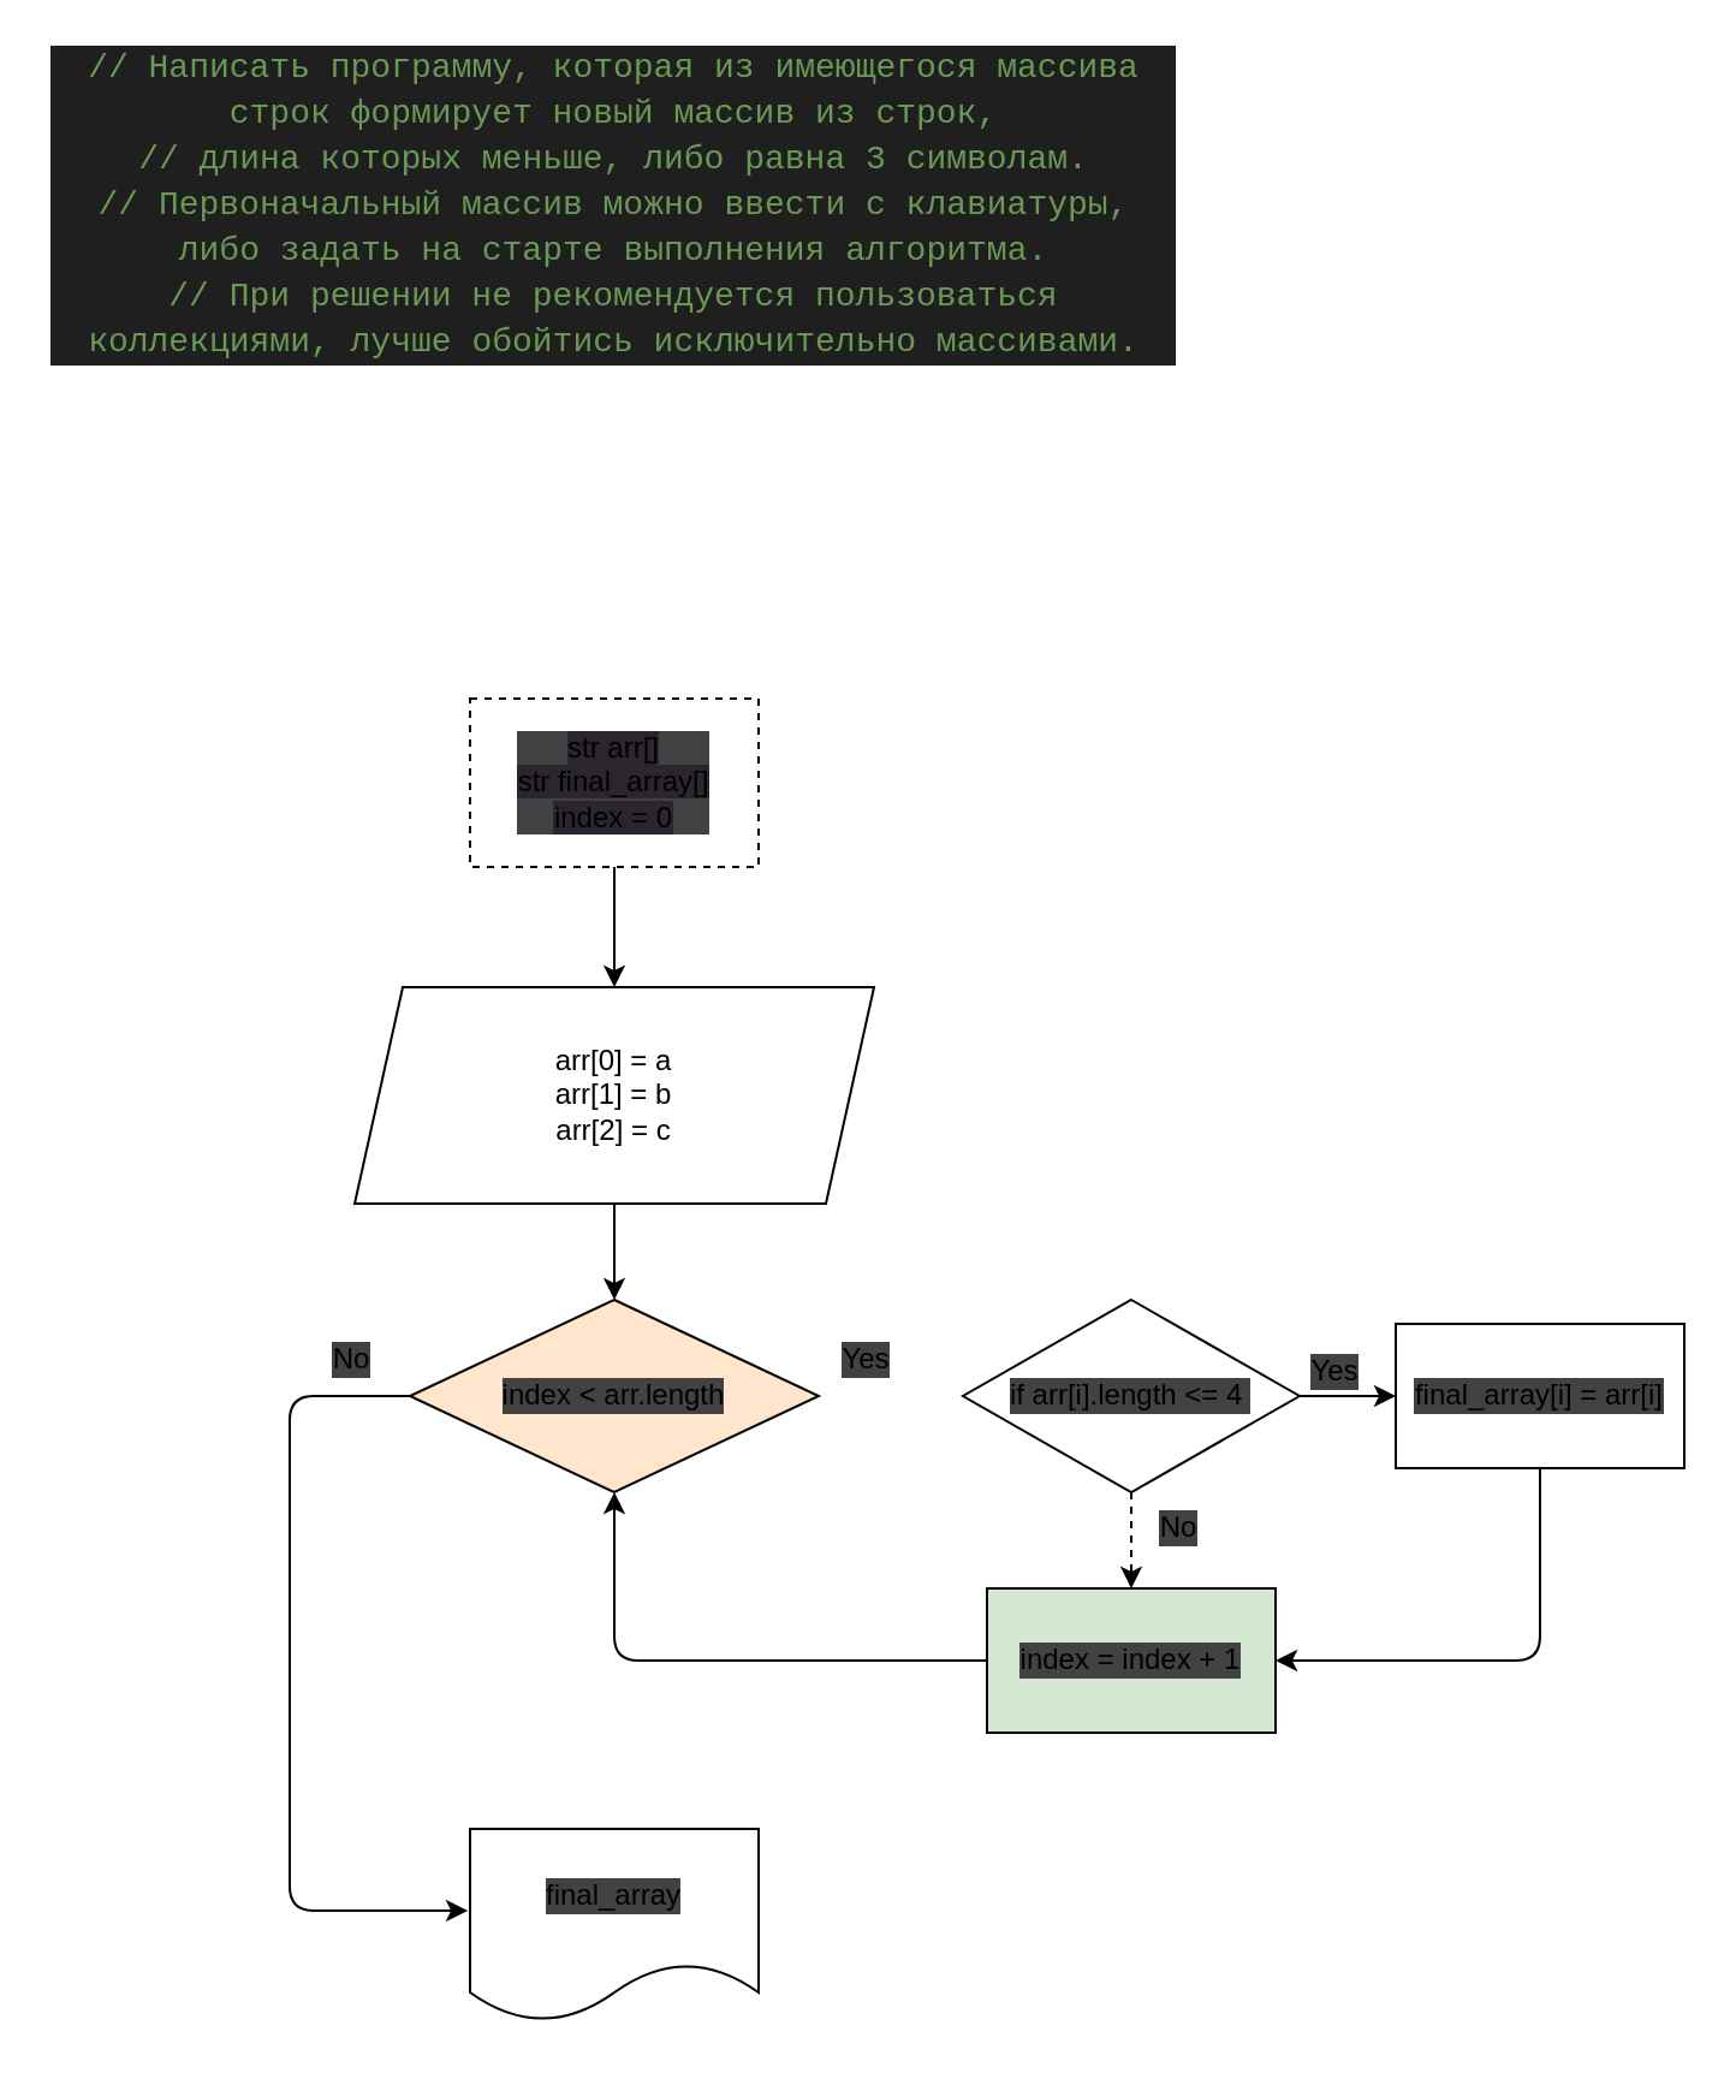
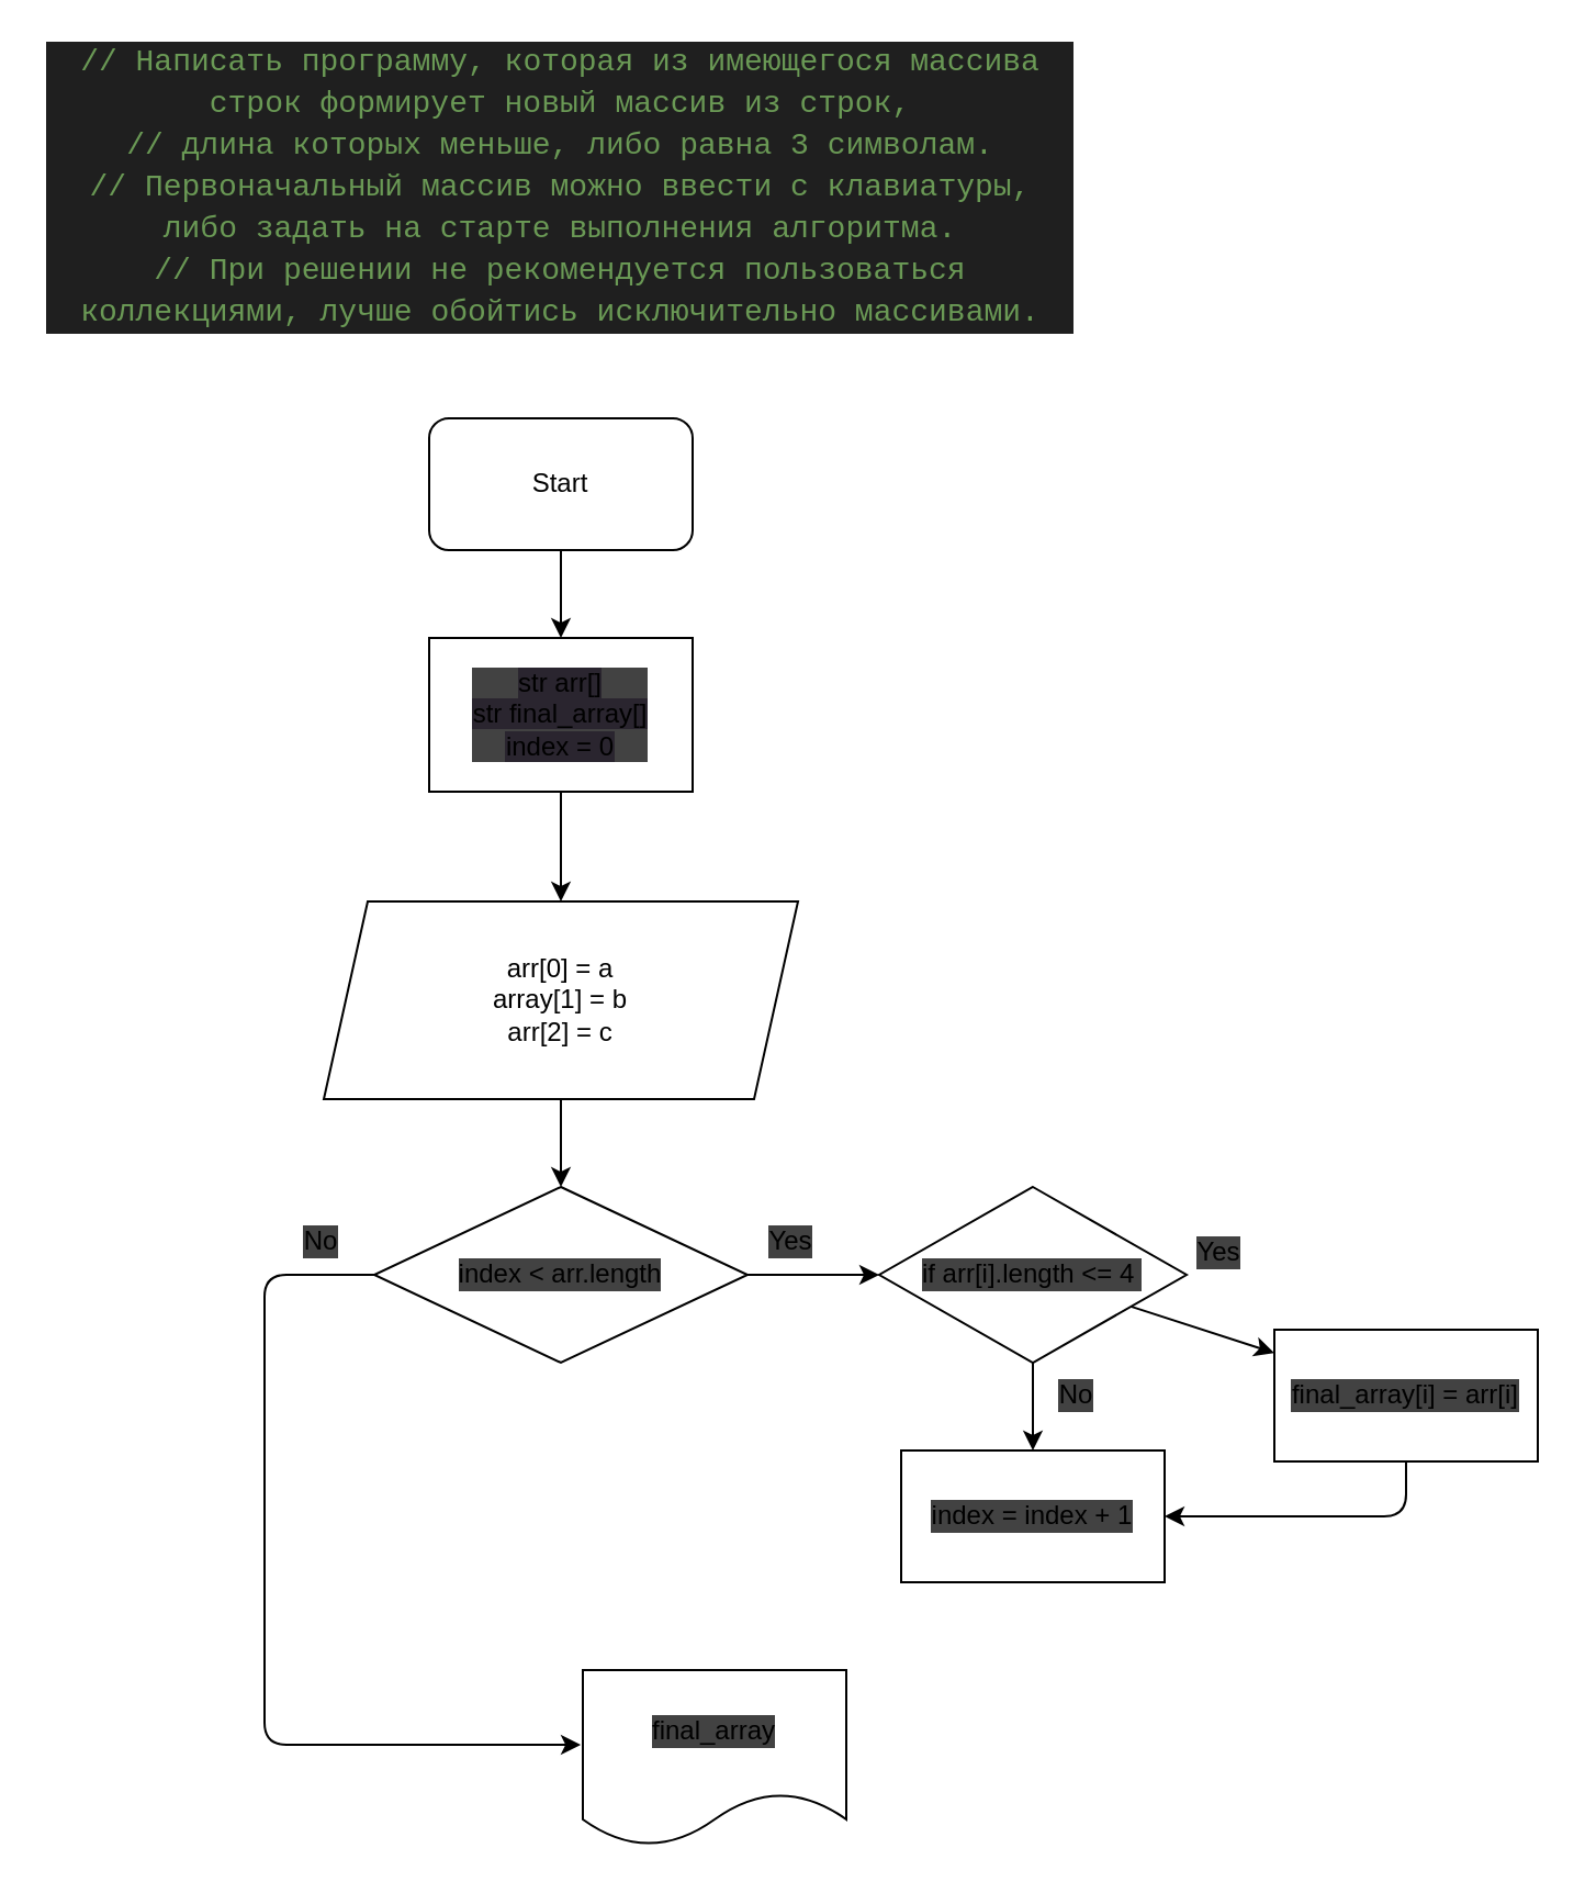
  <mxCell id="0" />
  <mxCell id="1" parent="0" />
  <mxCell id="2" value="&lt;div style=&quot;color: rgb(204, 204, 204); background-color: rgb(31, 31, 31); font-family: Consolas, &amp;quot;Courier New&amp;quot;, monospace; font-size: 14px; line-height: 19px;&quot;&gt;&lt;div&gt;&lt;span style=&quot;color: #6a9955;&quot;&gt;// Написать программу, которая из имеющегося массива строк формирует новый массив из строк,&lt;/span&gt;&lt;/div&gt;&lt;div&gt;&lt;span style=&quot;color: #6a9955;&quot;&gt;// длина которых меньше, либо равна 3 символам.&lt;/span&gt;&lt;/div&gt;&lt;div&gt;&lt;span style=&quot;color: #6a9955;&quot;&gt;// Первоначальный массив можно ввести с клавиатуры, либо задать на старте выполнения алгоритма.&lt;/span&gt;&lt;/div&gt;&lt;div&gt;&lt;span style=&quot;color: #6a9955;&quot;&gt;// При решении не рекомендуется пользоваться коллекциями, лучше обойтись исключительно массивами.&lt;/span&gt;&lt;/div&gt;&lt;/div&gt;" style="text;html=1;strokeColor=none;fillColor=none;align=center;verticalAlign=middle;whiteSpace=wrap;rounded=0;" parent="1" vertex="1"><mxGeometry x="20" y="20" width="470" height="130" as="geometry" /></mxCell>
+ <mxCell id="3" value="" style="edgeStyle=none;html=1;" parent="1" source="4" target="13" edge="1"><mxGeometry relative="1" as="geometry" /></mxCell>
+ <mxCell id="4" value="Start" style="rounded=1;whiteSpace=wrap;html=1;" parent="1" vertex="1"><mxGeometry x="195" y="190" width="120" height="60" as="geometry" /></mxCell>
  <mxCell id="5" value="" style="edgeStyle=none;html=1;" parent="1" source="6" target="11" edge="1"><mxGeometry relative="1" as="geometry" /></mxCell>
- <mxCell id="6" value="arr[0] = a&lt;br&gt;arr[1] = b&lt;br&gt;arr[2] = c" style="shape=parallelogram;perimeter=parallelogramPerimeter;whiteSpace=wrap;html=1;fixedSize=1;" parent="1" vertex="1"><mxGeometry x="147" y="410" width="216" height="90" as="geometry" /></mxCell>
+ <mxCell id="6" value="arr[0] = a&lt;br&gt;array[1] = b&lt;br&gt;arr[2] = c" style="shape=parallelogram;perimeter=parallelogramPerimeter;whiteSpace=wrap;html=1;fixedSize=1;" parent="1" vertex="1"><mxGeometry x="147" y="410" width="216" height="90" as="geometry" /></mxCell>
  <mxCell id="7" value="" style="edgeStyle=none;html=1;" parent="1" source="9" target="15" edge="1"><mxGeometry relative="1" as="geometry" /></mxCell>
- <mxCell id="8" value="" style="edgeStyle=none;html=1;dashed=1;" parent="1" source="9" target="18" edge="1"><mxGeometry relative="1" as="geometry" /></mxCell>
+ <mxCell id="8" value="" style="edgeStyle=none;html=1;" parent="1" source="9" target="18" edge="1"><mxGeometry relative="1" as="geometry" /></mxCell>
  <mxCell id="9" value="if arr[i].length &amp;lt;= 4&amp;nbsp;" style="rhombus;whiteSpace=wrap;html=1;labelBackgroundColor=#424242;" parent="1" vertex="1"><mxGeometry x="400" y="540" width="140" height="80" as="geometry" /></mxCell>
- <mxCell id="11" value="index &amp;lt; arr.length" style="rhombus;whiteSpace=wrap;html=1;labelBackgroundColor=#424242;fillColor=#ffe6cc;" parent="1" vertex="1"><mxGeometry x="170" y="540" width="170" height="80" as="geometry" /></mxCell>
+ <mxCell id="10" value="" style="edgeStyle=none;html=1;" parent="1" source="11" target="9" edge="1"><mxGeometry relative="1" as="geometry" /></mxCell>
+ <mxCell id="11" value="index &amp;lt; arr.length" style="rhombus;whiteSpace=wrap;html=1;labelBackgroundColor=#424242;" parent="1" vertex="1"><mxGeometry x="170" y="540" width="170" height="80" as="geometry" /></mxCell>
  <mxCell id="12" value="" style="edgeStyle=none;html=1;" parent="1" source="13" target="6" edge="1"><mxGeometry relative="1" as="geometry" /></mxCell>
- <mxCell id="13" value="&lt;span style=&quot;background-color: rgb(42, 37, 47);&quot;&gt;str arr[]&lt;br&gt;&lt;/span&gt;&lt;span style=&quot;background-color: rgb(42, 37, 47);&quot;&gt;str final_array[]&lt;br&gt;&lt;/span&gt;&lt;span style=&quot;background-color: rgb(42, 37, 47);&quot;&gt;index = 0&lt;br&gt;&lt;/span&gt;" style="rounded=0;whiteSpace=wrap;html=1;labelBackgroundColor=#424242;dashed=1;" parent="1" vertex="1"><mxGeometry x="195" y="290" width="120" height="70" as="geometry" /></mxCell>
+ <mxCell id="13" value="&lt;span style=&quot;background-color: rgb(42, 37, 47);&quot;&gt;str arr[]&lt;br&gt;&lt;/span&gt;&lt;span style=&quot;background-color: rgb(42, 37, 47);&quot;&gt;str final_array[]&lt;br&gt;&lt;/span&gt;&lt;span style=&quot;background-color: rgb(42, 37, 47);&quot;&gt;index = 0&lt;br&gt;&lt;/span&gt;" style="rounded=0;whiteSpace=wrap;html=1;labelBackgroundColor=#424242;" parent="1" vertex="1"><mxGeometry x="195" y="290" width="120" height="70" as="geometry" /></mxCell>
  <mxCell id="14" style="edgeStyle=none;html=1;entryX=1;entryY=0.5;entryDx=0;entryDy=0;" parent="1" source="15" target="18" edge="1"><mxGeometry relative="1" as="geometry"><Array as="points"><mxPoint x="640" y="690" /></Array></mxGeometry></mxCell>
- <mxCell id="15" value="final_array[i] = arr[i]" style="rounded=0;whiteSpace=wrap;html=1;labelBackgroundColor=#424242;" parent="1" vertex="1"><mxGeometry x="580" y="550" width="120" height="60" as="geometry" /></mxCell>
+ <mxCell id="15" value="final_array[i] = arr[i]" style="rounded=0;whiteSpace=wrap;html=1;labelBackgroundColor=#424242;" parent="1" vertex="1"><mxGeometry x="580" y="605" width="120" height="60" as="geometry" /></mxCell>
  <mxCell id="16" value="Yes" style="text;html=1;strokeColor=none;fillColor=none;align=center;verticalAlign=middle;whiteSpace=wrap;rounded=0;labelBackgroundColor=#424242;" parent="1" vertex="1"><mxGeometry x="530" y="560" width="50" height="20" as="geometry" /></mxCell>
- <mxCell id="17" style="edgeStyle=none;html=1;entryX=0.5;entryY=1;entryDx=0;entryDy=0;" parent="1" source="18" target="11" edge="1"><mxGeometry relative="1" as="geometry"><Array as="points"><mxPoint x="255" y="690" /></Array></mxGeometry></mxCell>
- <mxCell id="18" value="index = index + 1" style="rounded=0;whiteSpace=wrap;html=1;labelBackgroundColor=#424242;fillColor=#d5e8d4;" parent="1" vertex="1"><mxGeometry x="410" y="660" width="120" height="60" as="geometry" /></mxCell>
+ <mxCell id="18" value="index = index + 1" style="rounded=0;whiteSpace=wrap;html=1;labelBackgroundColor=#424242;" parent="1" vertex="1"><mxGeometry x="410" y="660" width="120" height="60" as="geometry" /></mxCell>
  <mxCell id="19" value="No" style="text;html=1;strokeColor=none;fillColor=none;align=center;verticalAlign=middle;whiteSpace=wrap;rounded=0;labelBackgroundColor=#424242;" parent="1" vertex="1"><mxGeometry x="470" y="620" width="40" height="30" as="geometry" /></mxCell>
  <mxCell id="20" value="Yes" style="text;html=1;strokeColor=none;fillColor=none;align=center;verticalAlign=middle;whiteSpace=wrap;rounded=0;labelBackgroundColor=#424242;" parent="1" vertex="1"><mxGeometry x="330" y="550" width="60" height="30" as="geometry" /></mxCell>
- <mxCell id="21" value="final_array" style="shape=document;whiteSpace=wrap;html=1;boundedLbl=1;labelBackgroundColor=#424242;" parent="1" vertex="1"><mxGeometry x="195" y="760" width="120" height="80" as="geometry" /></mxCell>
+ <mxCell id="21" value="final_array" style="shape=document;whiteSpace=wrap;html=1;boundedLbl=1;labelBackgroundColor=#424242;" parent="1" vertex="1"><mxGeometry x="265" y="760" width="120" height="80" as="geometry" /></mxCell>
  <mxCell id="22" value="" style="endArrow=classic;html=1;entryX=-0.008;entryY=0.425;entryDx=0;entryDy=0;entryPerimeter=0;exitX=0;exitY=0.5;exitDx=0;exitDy=0;" parent="1" source="11" target="21" edge="1"><mxGeometry width="50" height="50" relative="1" as="geometry"><mxPoint x="70" y="780" as="sourcePoint" /><mxPoint x="120" y="730" as="targetPoint" /><Array as="points"><mxPoint x="120" y="580" /><mxPoint x="120" y="794" /></Array></mxGeometry></mxCell>
  <mxCell id="23" value="No" style="text;html=1;strokeColor=none;fillColor=none;align=center;verticalAlign=middle;whiteSpace=wrap;rounded=0;labelBackgroundColor=#424242;" parent="1" vertex="1"><mxGeometry x="116" y="550" width="60" height="30" as="geometry" /></mxCell>
